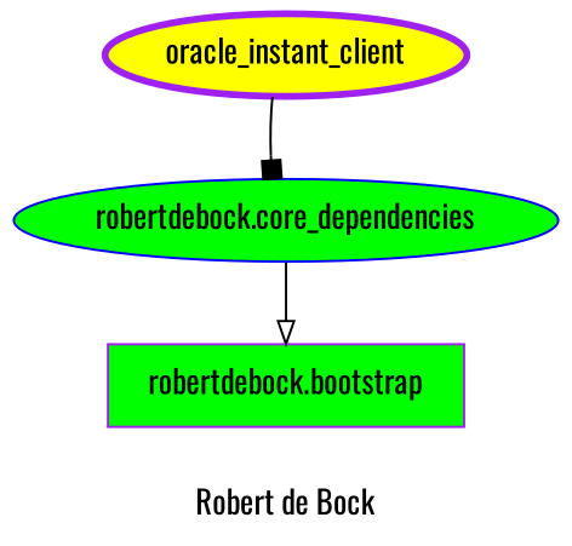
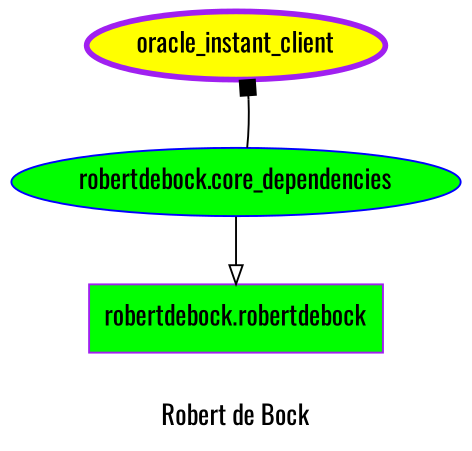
  digraph {
    fontname=Oswald
    label="Robert de Bock"
    node [color=purple fillcolor=green fontname=Oswald shape=ellipse style=filled]
    edge [color=black fontname=Oswald]
    oracle_instant_client [fillcolor=yellow penwidth=3]
    "robertdebock.core_dependencies" [color=blue]
-   "robertdebock.bootstrap" [shape=box]
-   oracle_instant_client -> "robertdebock.core_dependencies" [arrowhead=box]
+   "robertdebock.bootstrap" [shape=box label="robertdebock.robertdebock"]
+   "robertdebock.core_dependencies" -> oracle_instant_client [arrowhead=box]
    "robertdebock.core_dependencies" -> "robertdebock.bootstrap" [arrowhead=onormal]
  }
